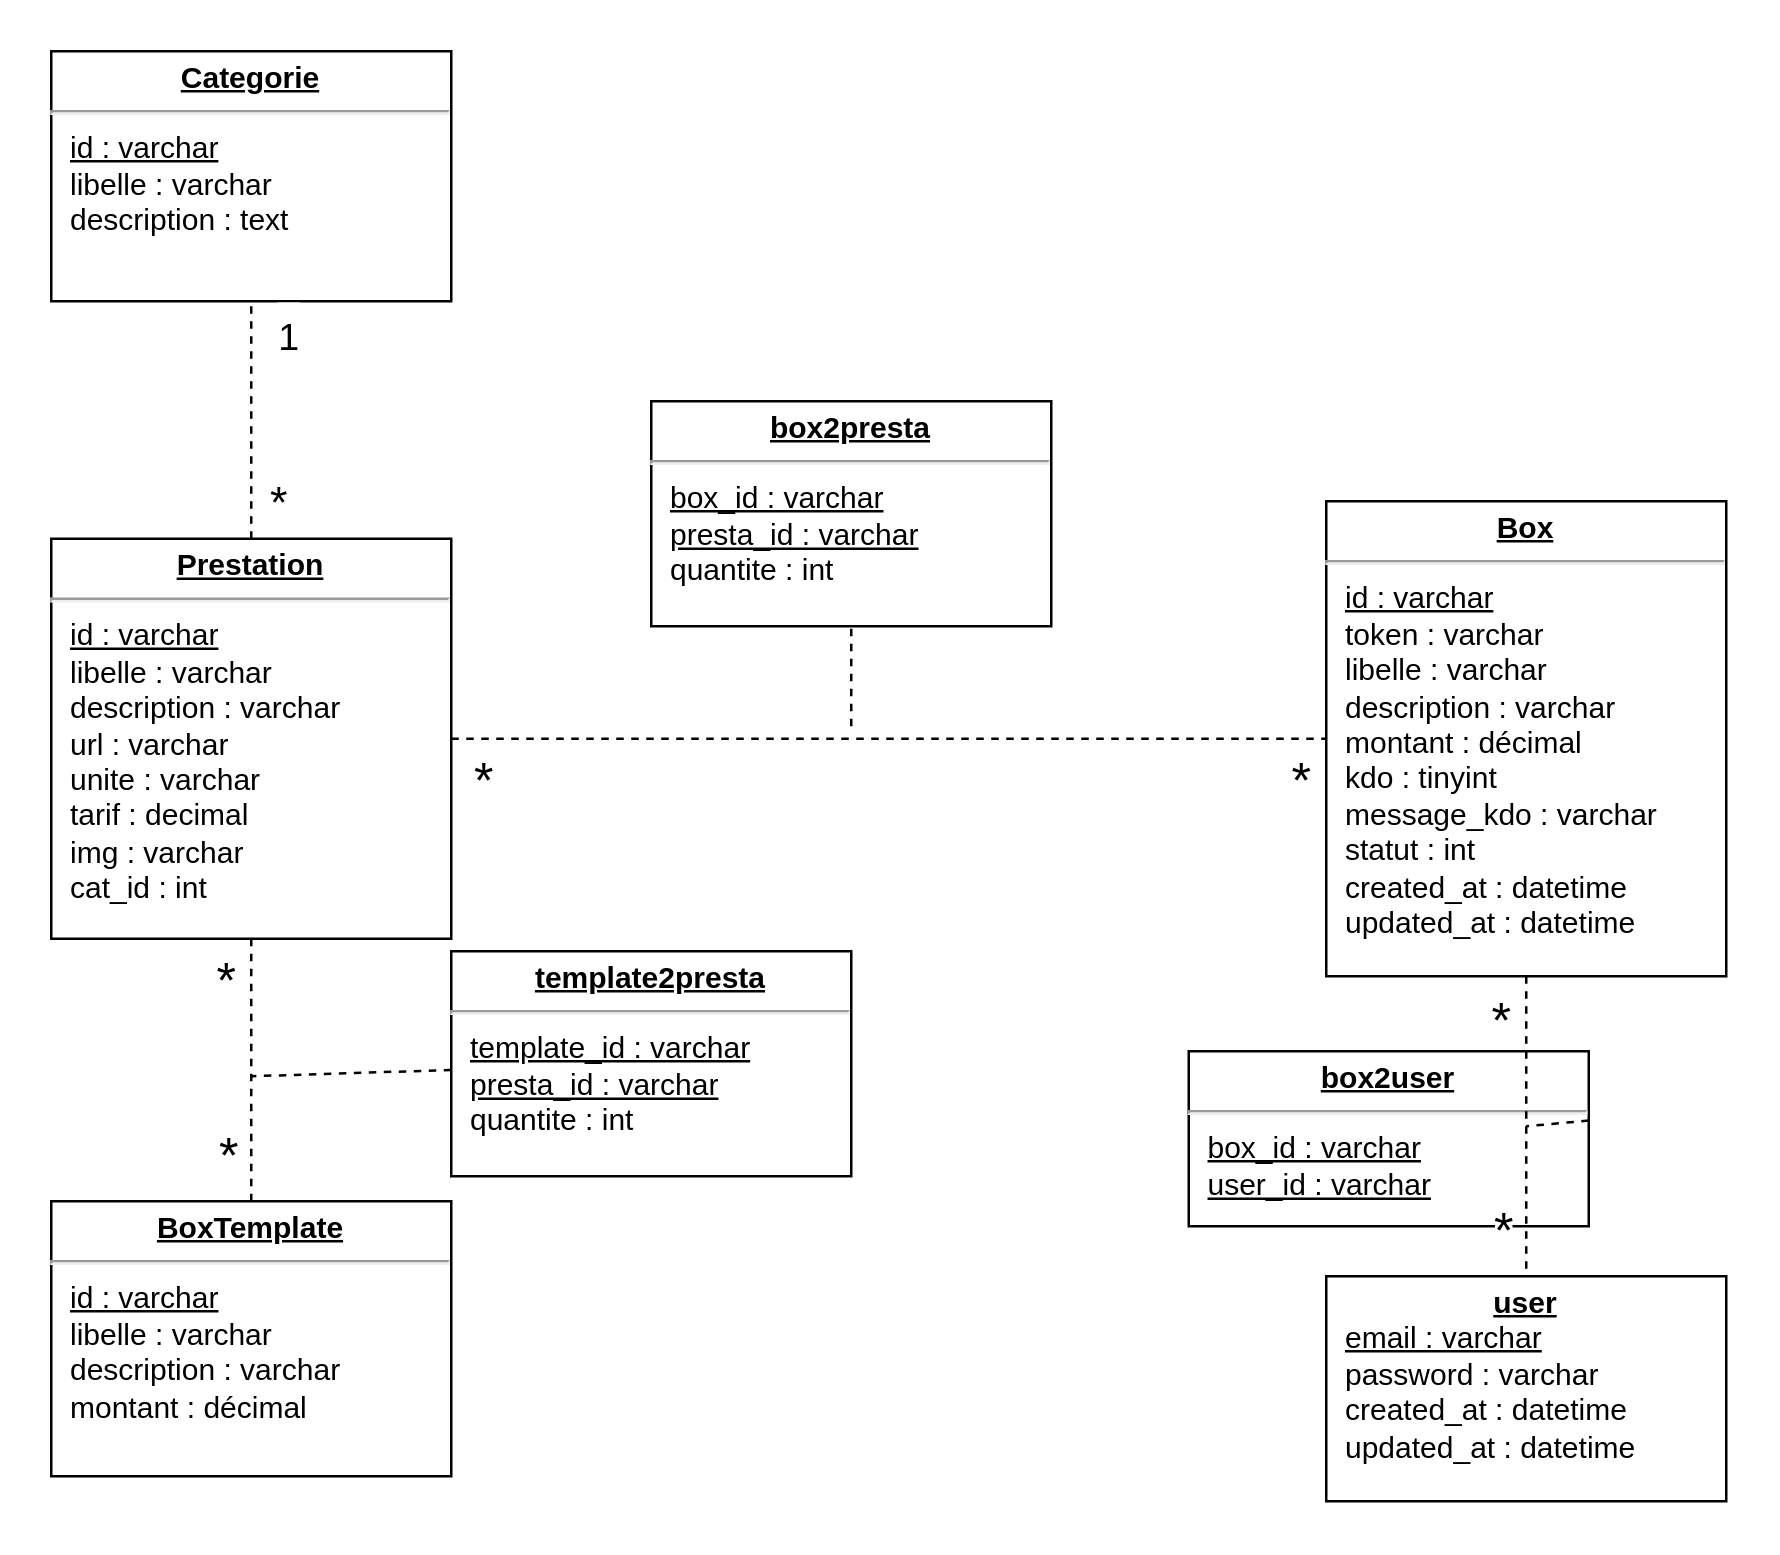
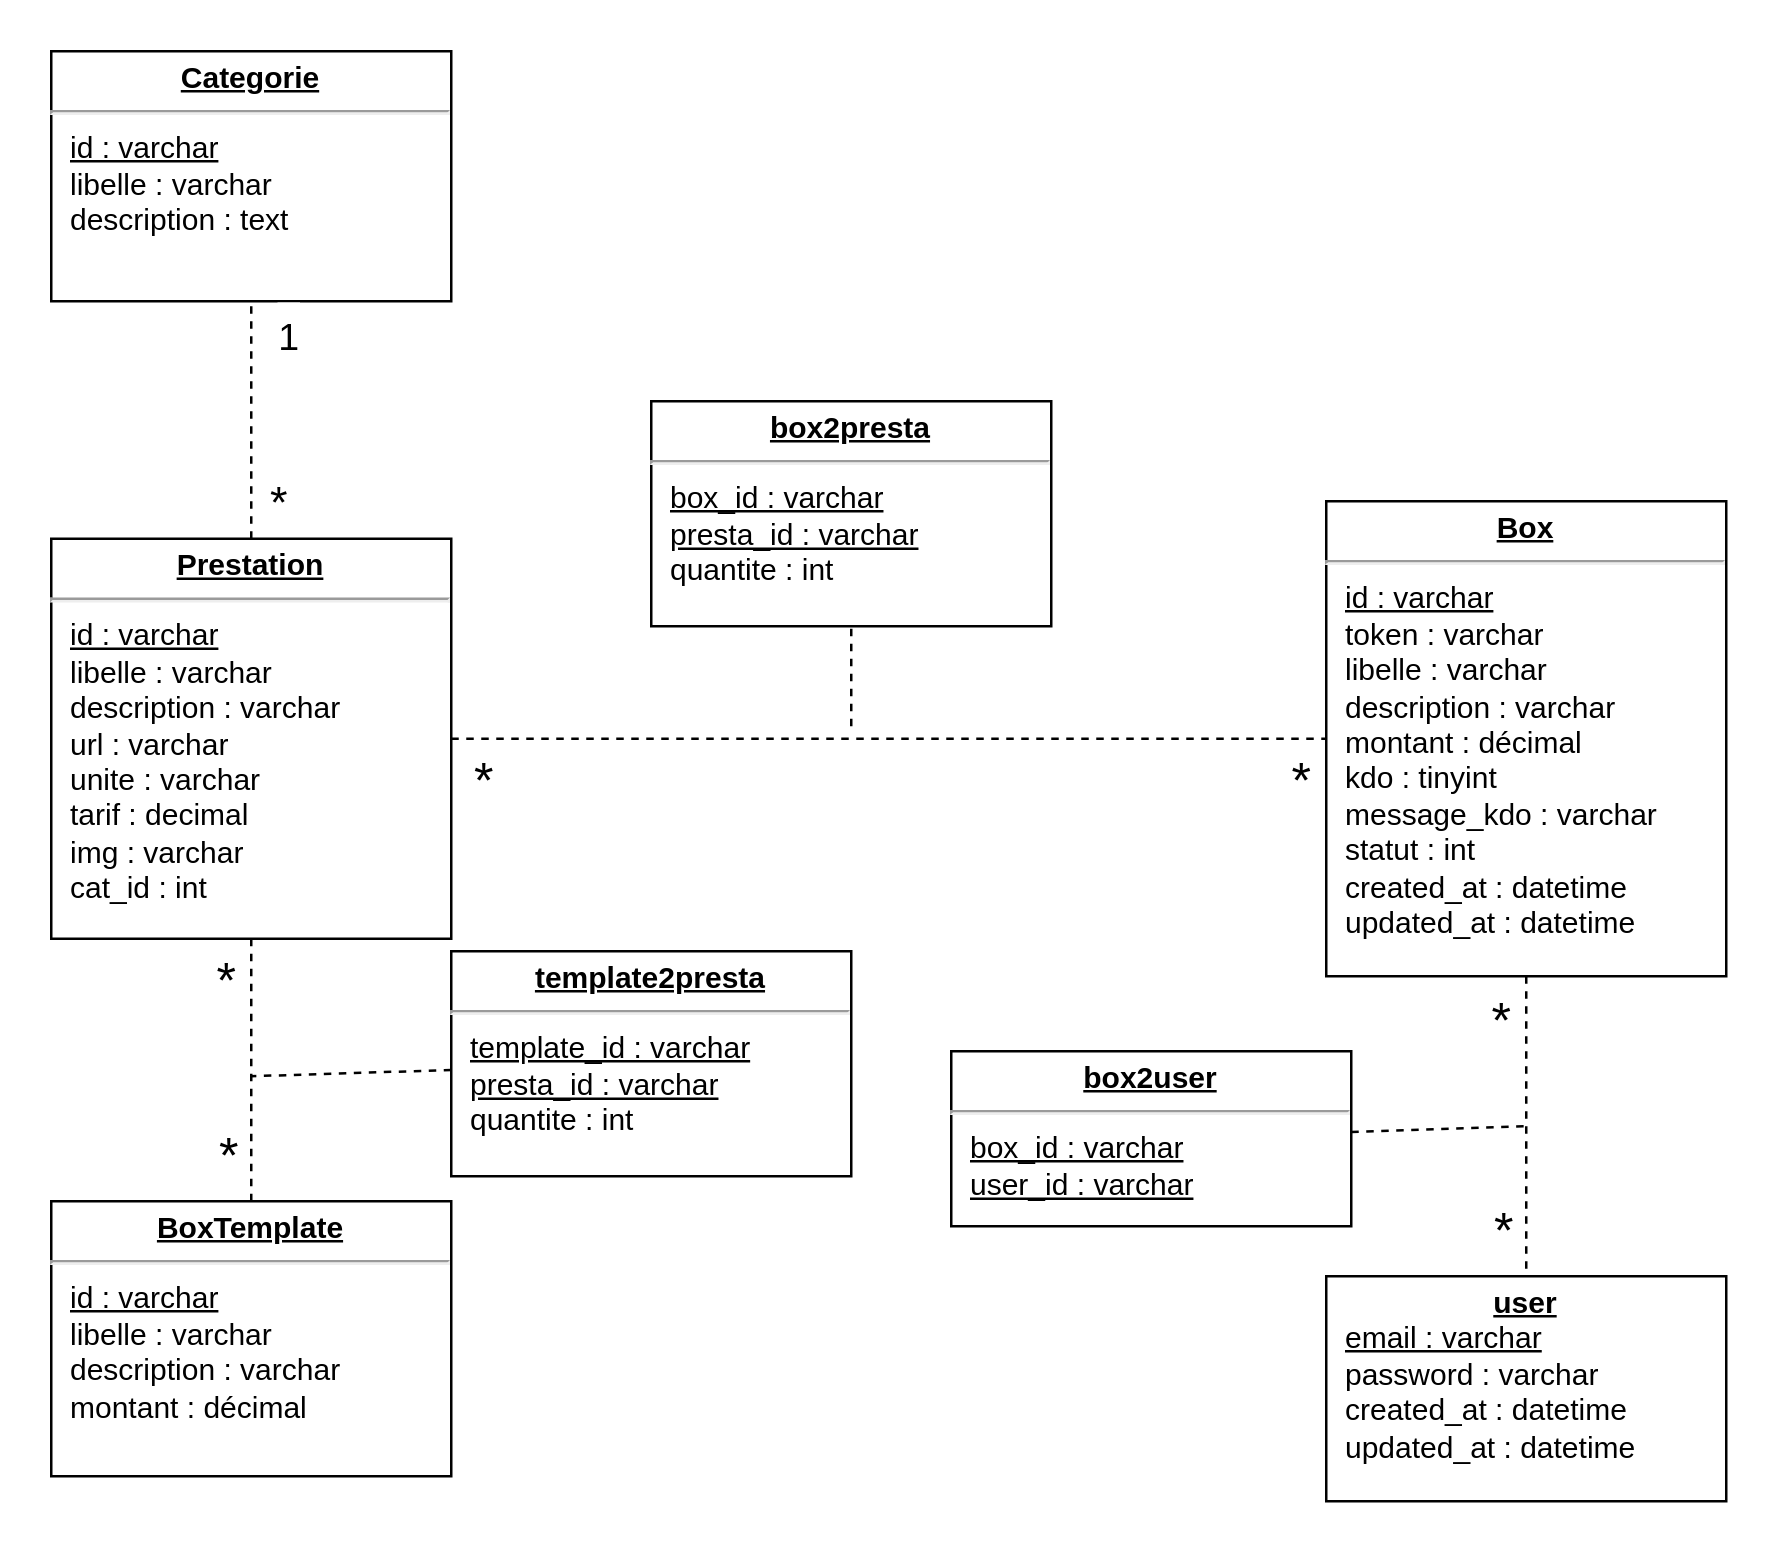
  <mxCell id="0" />
  <mxCell id="1" parent="0" />
  <mxCell id="2" value="&lt;p style=&quot;margin:0px;margin-top:4px;text-align:center;text-decoration:underline;&quot;&gt;&lt;b&gt;Box&lt;/b&gt;&lt;/p&gt;&lt;hr&gt;&lt;p style=&quot;margin:0px;margin-left:8px;&quot;&gt;&lt;u&gt;id : varchar&lt;/u&gt;&lt;/p&gt;&lt;p style=&quot;margin:0px;margin-left:8px;&quot;&gt;token : varchar&lt;/p&gt;&lt;p style=&quot;margin:0px;margin-left:8px;&quot;&gt;libelle : varchar&lt;/p&gt;&lt;p style=&quot;margin:0px;margin-left:8px;&quot;&gt;description : varchar&lt;/p&gt;&lt;p style=&quot;margin:0px;margin-left:8px;&quot;&gt;montant : décimal&lt;/p&gt;&lt;p style=&quot;margin:0px;margin-left:8px;&quot;&gt;kdo : tinyint&lt;/p&gt;&lt;p style=&quot;margin:0px;margin-left:8px;&quot;&gt;message_kdo : varchar&lt;/p&gt;&lt;p style=&quot;margin:0px;margin-left:8px;&quot;&gt;statut : int&lt;/p&gt;&lt;p style=&quot;margin:0px;margin-left:8px;&quot;&gt;created_at : datetime&lt;/p&gt;&lt;p style=&quot;margin:0px;margin-left:8px;&quot;&gt;updated_at : datetime&lt;/p&gt;" style="verticalAlign=top;align=left;overflow=fill;fontSize=12;fontFamily=Helvetica;html=1;" parent="1" vertex="1"><mxGeometry x="530" y="200" width="160" height="190" as="geometry" /></mxCell>
  <mxCell id="3" value="&lt;p style=&quot;margin:0px;margin-top:4px;text-align:center;text-decoration:underline;&quot;&gt;&lt;b&gt;Prestation&lt;/b&gt;&lt;/p&gt;&lt;hr&gt;&lt;p style=&quot;margin:0px;margin-left:8px;&quot;&gt;&lt;u&gt;id : varchar&lt;/u&gt;&lt;/p&gt;&lt;p style=&quot;margin:0px;margin-left:8px;&quot;&gt;libelle : varchar&lt;/p&gt;&lt;p style=&quot;margin:0px;margin-left:8px;&quot;&gt;description : varchar&lt;/p&gt;&lt;p style=&quot;margin:0px;margin-left:8px;&quot;&gt;url : varchar&lt;/p&gt;&lt;p style=&quot;margin:0px;margin-left:8px;&quot;&gt;unite : varchar&lt;/p&gt;&lt;p style=&quot;margin:0px;margin-left:8px;&quot;&gt;tarif : decimal&lt;/p&gt;&lt;p style=&quot;margin:0px;margin-left:8px;&quot;&gt;img : varchar&lt;/p&gt;&lt;p style=&quot;margin:0px;margin-left:8px;&quot;&gt;cat_id : int&lt;/p&gt;" style="verticalAlign=top;align=left;overflow=fill;fontSize=12;fontFamily=Helvetica;html=1;" parent="1" vertex="1"><mxGeometry x="20" y="215" width="160" height="160" as="geometry" /></mxCell>
  <mxCell id="4" value="" style="endArrow=none;dashed=1;html=1;rounded=0;" parent="1" source="3" target="2" edge="1"><mxGeometry width="50" height="50" relative="1" as="geometry"><mxPoint x="330" y="280" as="sourcePoint" /><mxPoint x="380" y="230" as="targetPoint" /></mxGeometry></mxCell>
  <mxCell id="5" value="&lt;font style=&quot;font-size: 20px;&quot;&gt;*&lt;/font&gt;" style="edgeLabel;html=1;align=center;verticalAlign=middle;resizable=0;points=[];" parent="4" vertex="1" connectable="0"><mxGeometry x="-0.897" y="-5" relative="1" as="geometry"><mxPoint x="-6" y="10" as="offset" /></mxGeometry></mxCell>
  <mxCell id="6" value="*" style="edgeLabel;html=1;align=center;verticalAlign=middle;resizable=0;points=[];fontSize=20;" parent="4" vertex="1" connectable="0"><mxGeometry x="0.909" y="-1" relative="1" as="geometry"><mxPoint x="5" y="14" as="offset" /></mxGeometry></mxCell>
  <mxCell id="7" value="&lt;p style=&quot;margin:0px;margin-top:4px;text-align:center;text-decoration:underline;&quot;&gt;&lt;b&gt;box2presta&lt;/b&gt;&lt;/p&gt;&lt;hr&gt;&lt;p style=&quot;margin:0px;margin-left:8px;&quot;&gt;&lt;u&gt;box_id : varchar&lt;/u&gt;&lt;/p&gt;&lt;p style=&quot;margin:0px;margin-left:8px;&quot;&gt;&lt;u&gt;presta_id : varchar&lt;/u&gt;&lt;/p&gt;&lt;p style=&quot;margin:0px;margin-left:8px;&quot;&gt;quantite : int&lt;/p&gt;" style="verticalAlign=top;align=left;overflow=fill;fontSize=12;fontFamily=Helvetica;html=1;" parent="1" vertex="1"><mxGeometry x="260" y="160" width="160" height="90" as="geometry" /></mxCell>
  <mxCell id="8" value="" style="endArrow=none;dashed=1;html=1;rounded=0;" parent="1" target="7" edge="1"><mxGeometry width="50" height="50" relative="1" as="geometry"><mxPoint x="340" y="290" as="sourcePoint" /><mxPoint x="500" y="305" as="targetPoint" /></mxGeometry></mxCell>
  <mxCell id="9" value="&lt;p style=&quot;margin:0px;margin-top:4px;text-align:center;text-decoration:underline;&quot;&gt;&lt;b&gt;Categorie&lt;/b&gt;&lt;/p&gt;&lt;hr&gt;&lt;p style=&quot;margin:0px;margin-left:8px;&quot;&gt;&lt;u&gt;id : varchar&lt;/u&gt;&lt;/p&gt;&lt;p style=&quot;margin:0px;margin-left:8px;&quot;&gt;libelle : varchar&lt;/p&gt;&lt;p style=&quot;margin:0px;margin-left:8px;&quot;&gt;description : text&lt;/p&gt;" style="verticalAlign=top;align=left;overflow=fill;fontSize=12;fontFamily=Helvetica;html=1;" parent="1" vertex="1"><mxGeometry x="20" y="20" width="160" height="100" as="geometry" /></mxCell>
  <mxCell id="10" value="" style="endArrow=none;dashed=1;html=1;rounded=0;fontSize=20;" parent="1" source="3" target="9" edge="1"><mxGeometry width="50" height="50" relative="1" as="geometry"><mxPoint x="340" y="260" as="sourcePoint" /><mxPoint x="390" y="210" as="targetPoint" /></mxGeometry></mxCell>
  <mxCell id="11" value="&lt;font style=&quot;font-size: 15px;&quot;&gt;1&lt;/font&gt;" style="edgeLabel;html=1;align=center;verticalAlign=middle;resizable=0;points=[];fontSize=20;" parent="10" vertex="1" connectable="0"><mxGeometry x="0.764" y="-2" relative="1" as="geometry"><mxPoint x="12" as="offset" /></mxGeometry></mxCell>
  <mxCell id="12" value="&lt;font style=&quot;font-size: 18px;&quot;&gt;*&lt;/font&gt;" style="edgeLabel;html=1;align=center;verticalAlign=middle;resizable=0;points=[];fontSize=15;" parent="10" vertex="1" connectable="0"><mxGeometry x="-0.709" y="1" relative="1" as="geometry"><mxPoint x="11" y="-1" as="offset" /></mxGeometry></mxCell>
  <mxCell id="13" value="&lt;p style=&quot;margin:0px;margin-top:4px;text-align:center;text-decoration:underline;&quot;&gt;&lt;b&gt;BoxTemplate&lt;/b&gt;&lt;/p&gt;&lt;hr&gt;&lt;p style=&quot;margin:0px;margin-left:8px;&quot;&gt;&lt;u&gt;id : varchar&lt;/u&gt;&lt;/p&gt;&lt;p style=&quot;margin:0px;margin-left:8px;&quot;&gt;libelle : varchar&lt;/p&gt;&lt;p style=&quot;margin:0px;margin-left:8px;&quot;&gt;description : varchar&lt;/p&gt;&lt;p style=&quot;margin:0px;margin-left:8px;&quot;&gt;montant : décimal&lt;/p&gt;" style="verticalAlign=top;align=left;overflow=fill;fontSize=12;fontFamily=Helvetica;html=1;" parent="1" vertex="1"><mxGeometry x="20" y="480" width="160" height="110" as="geometry" /></mxCell>
  <mxCell id="14" value="" style="endArrow=none;dashed=1;html=1;rounded=0;" edge="1" parent="1" source="3" target="13"><mxGeometry width="50" height="50" relative="1" as="geometry"><mxPoint x="160" y="440" as="sourcePoint" /><mxPoint x="480" y="440" as="targetPoint" /></mxGeometry></mxCell>
  <mxCell id="15" value="&lt;font style=&quot;font-size: 20px;&quot;&gt;*&lt;/font&gt;" style="edgeLabel;html=1;align=center;verticalAlign=middle;resizable=0;points=[];" vertex="1" connectable="0" parent="14"><mxGeometry x="-0.897" y="-5" relative="1" as="geometry"><mxPoint x="-6" y="10" as="offset" /></mxGeometry></mxCell>
  <mxCell id="16" value="*" style="edgeLabel;html=1;align=center;verticalAlign=middle;resizable=0;points=[];fontSize=20;" vertex="1" connectable="0" parent="14"><mxGeometry x="0.909" y="-1" relative="1" as="geometry"><mxPoint x="-9" y="-15" as="offset" /></mxGeometry></mxCell>
  <mxCell id="17" value="&lt;p style=&quot;margin:0px;margin-top:4px;text-align:center;text-decoration:underline;&quot;&gt;&lt;b&gt;template2presta&lt;/b&gt;&lt;/p&gt;&lt;hr&gt;&lt;p style=&quot;margin:0px;margin-left:8px;&quot;&gt;&lt;u&gt;template_id : varchar&lt;/u&gt;&lt;/p&gt;&lt;p style=&quot;margin:0px;margin-left:8px;&quot;&gt;&lt;u&gt;presta_id : varchar&lt;/u&gt;&lt;/p&gt;&lt;p style=&quot;margin:0px;margin-left:8px;&quot;&gt;quantite : int&lt;/p&gt;" style="verticalAlign=top;align=left;overflow=fill;fontSize=12;fontFamily=Helvetica;html=1;" vertex="1" parent="1"><mxGeometry x="180" y="380" width="160" height="90" as="geometry" /></mxCell>
  <mxCell id="18" value="" style="endArrow=none;dashed=1;html=1;rounded=0;" edge="1" parent="1" source="17"><mxGeometry width="50" height="50" relative="1" as="geometry"><mxPoint x="350" y="300" as="sourcePoint" /><mxPoint x="100" y="430" as="targetPoint" /></mxGeometry></mxCell>
  <mxCell id="19" value="&lt;p style=&quot;margin:0px;margin-top:4px;text-align:center;text-decoration:underline;&quot;&gt;&lt;b&gt;user&lt;/b&gt;&lt;/p&gt;&lt;p style=&quot;margin:0px;margin-left:8px;&quot;&gt;&lt;u&gt;email : varchar&lt;/u&gt;&lt;/p&gt;&lt;p style=&quot;margin:0px;margin-left:8px;&quot;&gt;password : varchar&lt;/p&gt;&lt;p style=&quot;margin: 0px 0px 0px 8px;&quot;&gt;created_at : datetime&lt;/p&gt;&lt;p style=&quot;margin: 0px 0px 0px 8px;&quot;&gt;updated_at : datetime&lt;/p&gt;" style="verticalAlign=top;align=left;overflow=fill;fontSize=12;fontFamily=Helvetica;html=1;" vertex="1" parent="1"><mxGeometry x="530" y="510" width="160" height="90" as="geometry" /></mxCell>
- <mxCell id="20" value="&lt;p style=&quot;margin:0px;margin-top:4px;text-align:center;text-decoration:underline;&quot;&gt;&lt;b&gt;box2user&lt;/b&gt;&lt;/p&gt;&lt;hr&gt;&lt;p style=&quot;margin:0px;margin-left:8px;&quot;&gt;&lt;u&gt;box_id : varchar&lt;/u&gt;&lt;/p&gt;&lt;p style=&quot;margin:0px;margin-left:8px;&quot;&gt;&lt;u&gt;user_id : varchar&lt;/u&gt;&lt;/p&gt;" style="verticalAlign=top;align=left;overflow=fill;fontSize=12;fontFamily=Helvetica;html=1;" vertex="1" parent="1"><mxGeometry x="475" y="420" width="160" height="70" as="geometry" /></mxCell>
+ <mxCell id="20" value="&lt;p style=&quot;margin:0px;margin-top:4px;text-align:center;text-decoration:underline;&quot;&gt;&lt;b&gt;box2user&lt;/b&gt;&lt;/p&gt;&lt;hr&gt;&lt;p style=&quot;margin:0px;margin-left:8px;&quot;&gt;&lt;u&gt;box_id : varchar&lt;/u&gt;&lt;/p&gt;&lt;p style=&quot;margin:0px;margin-left:8px;&quot;&gt;&lt;u&gt;user_id : varchar&lt;/u&gt;&lt;/p&gt;" style="verticalAlign=top;align=left;overflow=fill;fontSize=12;fontFamily=Helvetica;html=1;" vertex="1" parent="1"><mxGeometry x="380" y="420" width="160" height="70" as="geometry" /></mxCell>
  <mxCell id="21" value="" style="endArrow=none;dashed=1;html=1;rounded=0;" edge="1" parent="1" source="2" target="19"><mxGeometry width="50" height="50" relative="1" as="geometry"><mxPoint x="190" y="305" as="sourcePoint" /><mxPoint x="510" y="305" as="targetPoint" /></mxGeometry></mxCell>
  <mxCell id="22" value="&lt;font style=&quot;font-size: 20px;&quot;&gt;*&lt;/font&gt;" style="edgeLabel;html=1;align=center;verticalAlign=middle;resizable=0;points=[];" vertex="1" connectable="0" parent="21"><mxGeometry x="-0.897" y="-5" relative="1" as="geometry"><mxPoint x="-6" y="10" as="offset" /></mxGeometry></mxCell>
  <mxCell id="23" value="*" style="edgeLabel;html=1;align=center;verticalAlign=middle;resizable=0;points=[];fontSize=20;" vertex="1" connectable="0" parent="21"><mxGeometry x="0.909" y="-1" relative="1" as="geometry"><mxPoint x="-9" y="-15" as="offset" /></mxGeometry></mxCell>
  <mxCell id="24" value="" style="endArrow=none;dashed=1;html=1;rounded=0;" edge="1" parent="1" source="20"><mxGeometry width="50" height="50" relative="1" as="geometry"><mxPoint x="350" y="300" as="sourcePoint" /><mxPoint x="610" y="450" as="targetPoint" /></mxGeometry></mxCell>
